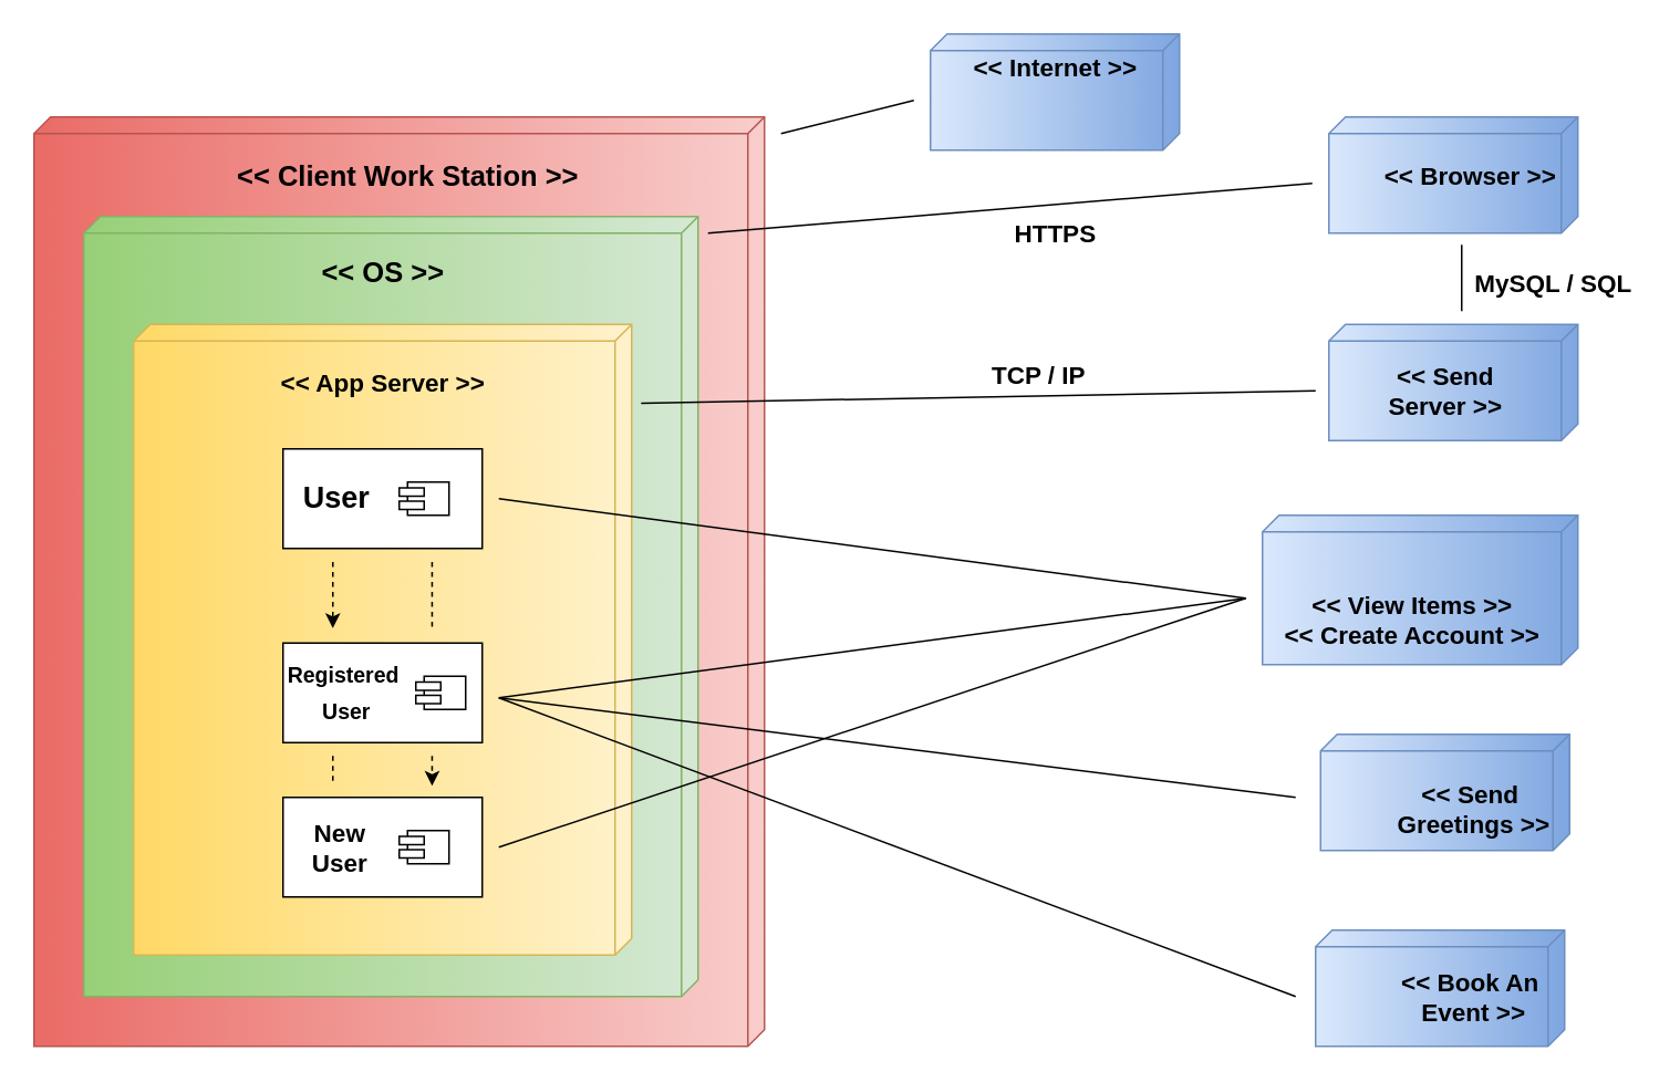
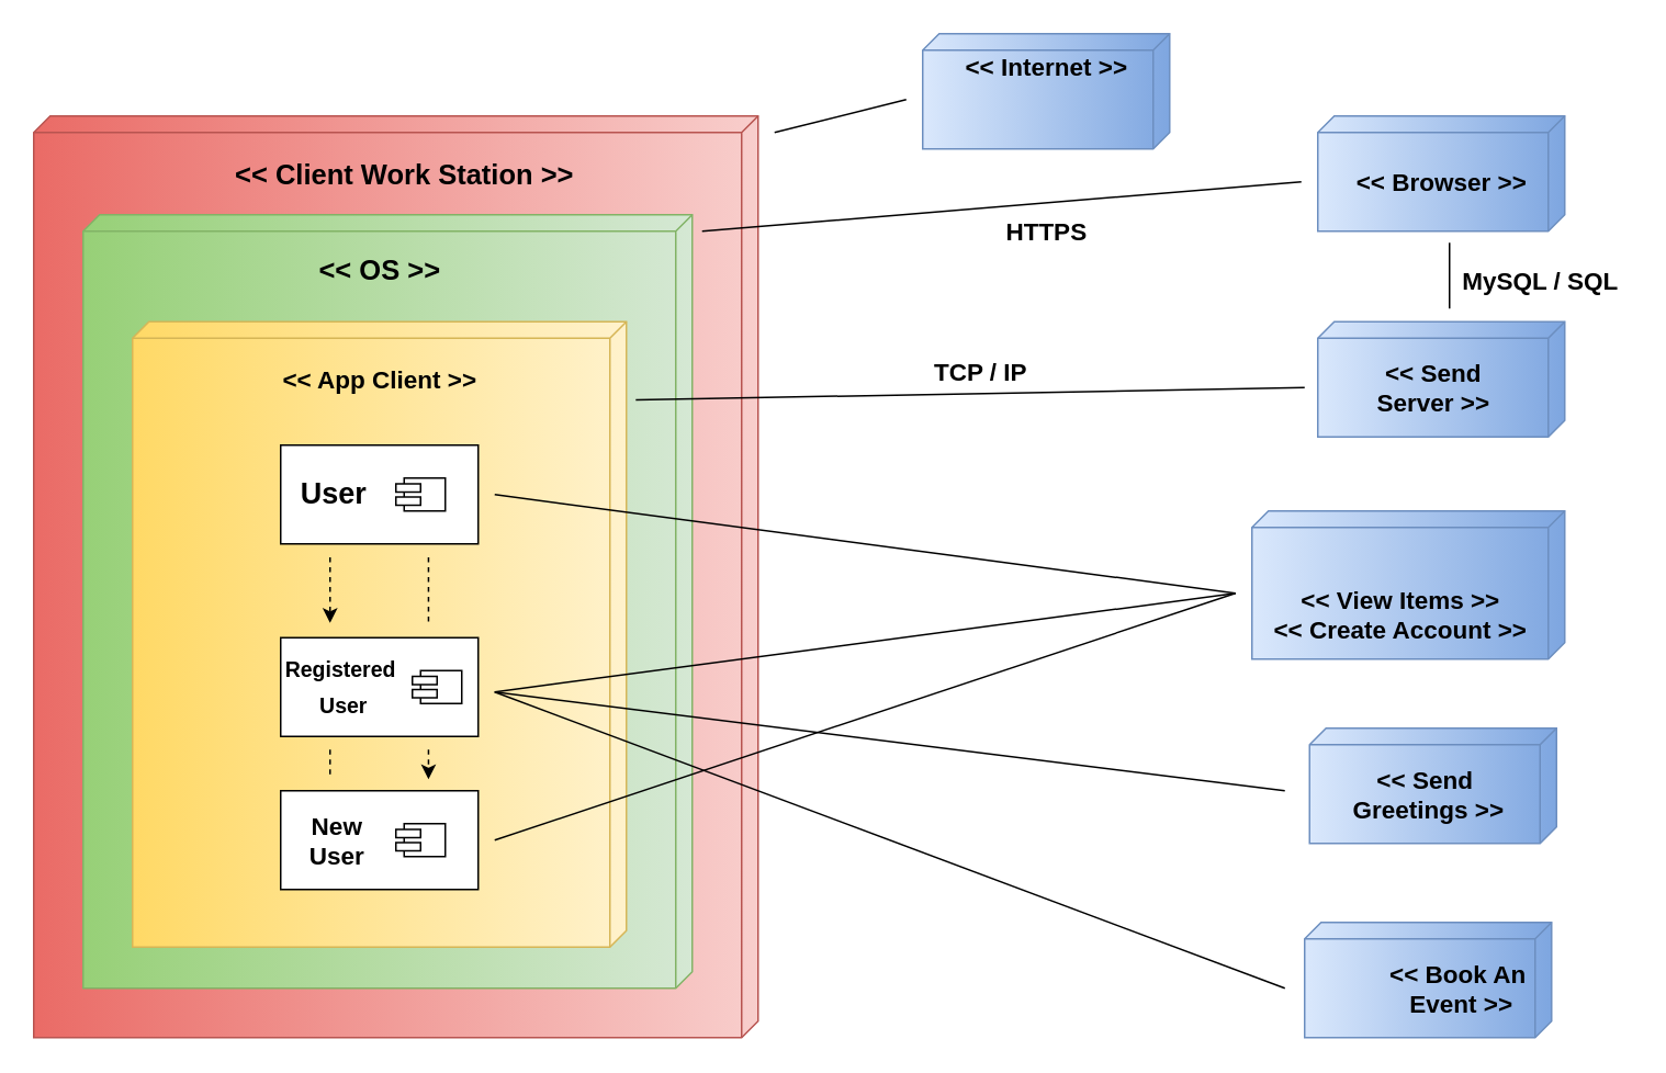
  <mxCell id="0" />
  <mxCell id="1" parent="0" />
  <mxCell id="2" value="" style="verticalAlign=top;align=left;spacingTop=8;spacingLeft=2;spacingRight=12;shape=cube;size=10;direction=south;fontStyle=4;html=1;fillColor=#f8cecc;strokeColor=#b85450;gradientColor=#ea6b66;gradientDirection=south;" parent="1" vertex="1"><mxGeometry x="20" y="70" width="440" height="560" as="geometry" /></mxCell>
  <mxCell id="3" value="" style="verticalAlign=top;align=left;spacingTop=8;spacingLeft=2;spacingRight=12;shape=cube;size=10;direction=south;fontStyle=4;html=1;fillColor=#d5e8d4;gradientColor=#97d077;strokeColor=#82b366;gradientDirection=south;" parent="1" vertex="1"><mxGeometry x="50" y="130" width="370" height="470" as="geometry" /></mxCell>
  <mxCell id="4" value="&lt;font style=&quot;font-size: 17px&quot;&gt;&lt;b&gt;&amp;lt;&amp;lt; Client Work Station &amp;gt;&amp;gt;&lt;/b&gt;&lt;/font&gt;" style="text;html=1;align=center;verticalAlign=middle;resizable=0;points=[];autosize=1;strokeColor=none;fillColor=none;" parent="1" vertex="1"><mxGeometry x="135" y="97" width="220" height="20" as="geometry" /></mxCell>
  <mxCell id="5" value="" style="verticalAlign=top;align=left;spacingTop=8;spacingLeft=2;spacingRight=12;shape=cube;size=10;direction=south;fontStyle=4;html=1;fillColor=#fff2cc;gradientColor=#ffd966;strokeColor=#d6b656;" parent="1" vertex="1"><mxGeometry x="80" y="195" width="300" height="380" as="geometry" /></mxCell>
  <mxCell id="6" value="&lt;b&gt;&amp;lt;&amp;lt; OS &amp;gt;&amp;gt;&lt;/b&gt;" style="text;html=1;align=center;verticalAlign=middle;resizable=0;points=[];autosize=1;strokeColor=none;fillColor=none;fontSize=17;" parent="1" vertex="1"><mxGeometry x="185" y="150" width="90" height="30" as="geometry" /></mxCell>
  <mxCell id="7" value="" style="rounded=0;whiteSpace=wrap;html=1;fontSize=17;" parent="1" vertex="1"><mxGeometry x="170" y="270" width="120" height="60" as="geometry" /></mxCell>
  <mxCell id="8" value="&lt;font style=&quot;font-size: 18px&quot;&gt;&lt;b&gt;User&lt;/b&gt;&lt;/font&gt;" style="text;html=1;align=center;verticalAlign=middle;resizable=0;points=[];autosize=1;strokeColor=none;fillColor=none;fontSize=17;" parent="1" vertex="1"><mxGeometry x="172" y="285" width="60" height="30" as="geometry" /></mxCell>
  <mxCell id="9" value="" style="rounded=0;whiteSpace=wrap;html=1;fontSize=17;" parent="1" vertex="1"><mxGeometry x="170" y="387" width="120" height="60" as="geometry" /></mxCell>
  <mxCell id="10" value="" style="rounded=0;whiteSpace=wrap;html=1;fontSize=17;" parent="1" vertex="1"><mxGeometry x="170" y="480" width="120" height="60" as="geometry" /></mxCell>
  <mxCell id="11" value="&lt;font style=&quot;font-size: 13px&quot;&gt;&lt;b&gt;Registered&amp;nbsp;&lt;br&gt;User&lt;/b&gt;&lt;/font&gt;" style="text;html=1;align=center;verticalAlign=middle;resizable=0;points=[];autosize=1;strokeColor=none;fillColor=none;fontSize=18;" parent="1" vertex="1"><mxGeometry x="163" y="391" width="90" height="50" as="geometry" /></mxCell>
  <mxCell id="12" value="&lt;b&gt;New&lt;br&gt;User&lt;/b&gt;" style="text;html=1;align=center;verticalAlign=middle;resizable=0;points=[];autosize=1;strokeColor=none;fillColor=none;fontSize=15;" parent="1" vertex="1"><mxGeometry x="179" y="490" width="50" height="40" as="geometry" /></mxCell>
- <mxCell id="13" value="&lt;b&gt;&amp;lt;&amp;lt; App Server &amp;gt;&amp;gt;&lt;/b&gt;" style="text;html=1;align=center;verticalAlign=middle;resizable=0;points=[];autosize=1;strokeColor=none;fillColor=none;fontSize=15;" parent="1" vertex="1"><mxGeometry x="160" y="220" width="140" height="20" as="geometry" /></mxCell>
+ <mxCell id="13" value="&lt;b&gt;&amp;lt;&amp;lt; App Client &amp;gt;&amp;gt;&lt;/b&gt;" style="text;html=1;align=center;verticalAlign=middle;resizable=0;points=[];autosize=1;strokeColor=none;fillColor=none;fontSize=15;" parent="1" vertex="1"><mxGeometry x="160" y="220" width="140" height="20" as="geometry" /></mxCell>
  <mxCell id="14" value="" style="verticalAlign=top;align=left;spacingTop=8;spacingLeft=2;spacingRight=12;shape=cube;size=10;direction=south;fontStyle=4;html=1;fontSize=13;gradientDirection=north;fillColor=#dae8fc;strokeColor=#6c8ebf;gradientColor=#7ea6e0;" parent="1" vertex="1"><mxGeometry x="800" y="70" width="150" height="70" as="geometry" /></mxCell>
- <mxCell id="15" value="&lt;font style=&quot;font-size: 15px&quot;&gt;&lt;b&gt;&amp;lt;&amp;lt; Browser &amp;gt;&amp;gt;&lt;/b&gt;&lt;/font&gt;" style="text;html=1;align=center;verticalAlign=middle;resizable=0;points=[];autosize=1;strokeColor=none;fillColor=none;fontSize=13;" parent="1" vertex="1"><mxGeometry x="825" y="95" width="120" height="20" as="geometry" /></mxCell>
+ <mxCell id="15" value="&lt;font style=&quot;font-size: 15px&quot;&gt;&lt;b&gt;&amp;lt;&amp;lt; Browser &amp;gt;&amp;gt;&lt;/b&gt;&lt;/font&gt;" style="text;html=1;align=center;verticalAlign=middle;resizable=0;points=[];autosize=1;strokeColor=none;fillColor=none;fontSize=13;" parent="1" vertex="1"><mxGeometry x="815" y="100" width="120" height="20" as="geometry" /></mxCell>
  <mxCell id="16" value="" style="verticalAlign=top;align=left;spacingTop=8;spacingLeft=2;spacingRight=12;shape=cube;size=10;direction=south;fontStyle=4;html=1;fontSize=13;gradientDirection=north;fillColor=#dae8fc;gradientColor=#7ea6e0;strokeColor=#6c8ebf;" parent="1" vertex="1"><mxGeometry x="560" y="20" width="150" height="70" as="geometry" /></mxCell>
  <mxCell id="17" value="" style="verticalAlign=top;align=left;spacingTop=8;spacingLeft=2;spacingRight=12;shape=cube;size=10;direction=south;fontStyle=4;html=1;fontSize=13;gradientDirection=north;fillColor=#dae8fc;gradientColor=#7ea6e0;strokeColor=#6c8ebf;" parent="1" vertex="1"><mxGeometry x="800" y="195" width="150" height="70" as="geometry" /></mxCell>
  <mxCell id="18" value="&lt;b&gt;&amp;lt;&amp;lt; Send&lt;br&gt;Server &amp;gt;&amp;gt;&lt;/b&gt;" style="text;html=1;align=center;verticalAlign=middle;resizable=0;points=[];autosize=1;strokeColor=none;fillColor=none;fontSize=15;" parent="1" vertex="1"><mxGeometry x="820" y="215" width="100" height="40" as="geometry" /></mxCell>
  <mxCell id="19" value="" style="verticalAlign=top;align=left;spacingTop=8;spacingLeft=2;spacingRight=12;shape=cube;size=10;direction=south;fontStyle=4;html=1;fontSize=13;gradientDirection=north;fillColor=#dae8fc;gradientColor=#7ea6e0;strokeColor=#6c8ebf;" parent="1" vertex="1"><mxGeometry x="760" y="310" width="190" height="90" as="geometry" /></mxCell>
  <mxCell id="20" value="&lt;b&gt;&amp;lt;&amp;lt; View Items &amp;gt;&amp;gt;&lt;br&gt;&amp;lt;&amp;lt; Create Account &amp;gt;&amp;gt;&lt;/b&gt;" style="text;html=1;align=center;verticalAlign=middle;resizable=0;points=[];autosize=1;strokeColor=none;fillColor=none;fontSize=15;" parent="1" vertex="1"><mxGeometry x="765" y="353" width="170" height="40" as="geometry" /></mxCell>
  <mxCell id="21" value="" style="verticalAlign=top;align=left;spacingTop=8;spacingLeft=2;spacingRight=12;shape=cube;size=10;direction=south;fontStyle=4;html=1;fontSize=13;gradientDirection=north;fillColor=#dae8fc;gradientColor=#7ea6e0;strokeColor=#6c8ebf;" parent="1" vertex="1"><mxGeometry x="795" y="442" width="150" height="70" as="geometry" /></mxCell>
- <mxCell id="22" value="&lt;b&gt;&amp;lt;&amp;lt; Send&amp;nbsp;&lt;br&gt;Greetings &amp;gt;&amp;gt;&lt;/b&gt;" style="text;html=1;align=center;verticalAlign=middle;resizable=0;points=[];autosize=1;strokeColor=none;fillColor=none;fontSize=15;" parent="1" vertex="1"><mxGeometry x="832" y="467" width="110" height="40" as="geometry" /></mxCell>
+ <mxCell id="22" value="&lt;b&gt;&amp;lt;&amp;lt; Send&amp;nbsp;&lt;br&gt;Greetings &amp;gt;&amp;gt;&lt;/b&gt;" style="text;html=1;align=center;verticalAlign=middle;resizable=0;points=[];autosize=1;strokeColor=none;fillColor=none;fontSize=15;" parent="1" vertex="1"><mxGeometry x="812" y="462" width="110" height="40" as="geometry" /></mxCell>
  <mxCell id="23" value="" style="verticalAlign=top;align=left;spacingTop=8;spacingLeft=2;spacingRight=12;shape=cube;size=10;direction=south;fontStyle=4;html=1;fontSize=13;gradientDirection=north;fillColor=#dae8fc;gradientColor=#7ea6e0;strokeColor=#6c8ebf;" parent="1" vertex="1"><mxGeometry x="792" y="560" width="150" height="70" as="geometry" /></mxCell>
  <mxCell id="24" value="&lt;b&gt;&amp;lt;&amp;lt; Book An&amp;nbsp;&lt;br&gt;Event &amp;gt;&amp;gt;&lt;/b&gt;" style="text;html=1;align=center;verticalAlign=middle;resizable=0;points=[];autosize=1;strokeColor=none;fillColor=none;fontSize=15;" parent="1" vertex="1"><mxGeometry x="837" y="580" width="100" height="40" as="geometry" /></mxCell>
  <mxCell id="25" value="&lt;b&gt;&amp;lt;&amp;lt; Internet &amp;gt;&amp;gt;&lt;/b&gt;" style="text;html=1;align=center;verticalAlign=middle;resizable=0;points=[];autosize=1;strokeColor=none;fillColor=none;fontSize=15;" parent="1" vertex="1"><mxGeometry x="580" y="30" width="110" height="20" as="geometry" /></mxCell>
  <mxCell id="26" value="" style="endArrow=none;html=1;rounded=0;fontSize=15;" parent="1" edge="1"><mxGeometry width="50" height="50" relative="1" as="geometry"><mxPoint x="300" y="510" as="sourcePoint" /><mxPoint x="750" y="360" as="targetPoint" /></mxGeometry></mxCell>
  <mxCell id="27" value="" style="endArrow=none;html=1;rounded=0;fontSize=15;" parent="1" edge="1"><mxGeometry width="50" height="50" relative="1" as="geometry"><mxPoint x="300" y="420" as="sourcePoint" /><mxPoint x="750" y="360" as="targetPoint" /></mxGeometry></mxCell>
  <mxCell id="28" value="" style="endArrow=none;html=1;rounded=0;fontSize=15;" parent="1" edge="1"><mxGeometry width="50" height="50" relative="1" as="geometry"><mxPoint x="300" y="300" as="sourcePoint" /><mxPoint x="750" y="360" as="targetPoint" /></mxGeometry></mxCell>
  <mxCell id="29" value="" style="endArrow=none;html=1;rounded=0;fontSize=15;" parent="1" edge="1"><mxGeometry width="50" height="50" relative="1" as="geometry"><mxPoint x="300" y="420" as="sourcePoint" /><mxPoint x="780" y="480" as="targetPoint" /></mxGeometry></mxCell>
  <mxCell id="30" value="" style="endArrow=none;html=1;rounded=0;fontSize=15;" parent="1" edge="1"><mxGeometry width="50" height="50" relative="1" as="geometry"><mxPoint x="300" y="420" as="sourcePoint" /><mxPoint x="780" y="600" as="targetPoint" /></mxGeometry></mxCell>
  <mxCell id="31" value="" style="endArrow=none;html=1;rounded=0;fontSize=15;exitX=0.125;exitY=-0.019;exitDx=0;exitDy=0;exitPerimeter=0;" parent="1" source="5" edge="1"><mxGeometry width="50" height="50" relative="1" as="geometry"><mxPoint x="742" y="285" as="sourcePoint" /><mxPoint x="792" y="235" as="targetPoint" /></mxGeometry></mxCell>
  <mxCell id="32" value="" style="endArrow=none;html=1;rounded=0;fontSize=15;" parent="1" edge="1"><mxGeometry width="50" height="50" relative="1" as="geometry"><mxPoint x="426" y="140" as="sourcePoint" /><mxPoint x="790" y="110" as="targetPoint" /></mxGeometry></mxCell>
  <mxCell id="33" value="" style="endArrow=none;html=1;rounded=0;fontSize=15;" parent="1" edge="1"><mxGeometry width="50" height="50" relative="1" as="geometry"><mxPoint x="470" y="80" as="sourcePoint" /><mxPoint x="550" y="60" as="targetPoint" /></mxGeometry></mxCell>
- <mxCell id="34" value="&lt;b&gt;TCP / IP&lt;/b&gt;" style="text;html=1;align=center;verticalAlign=middle;resizable=0;points=[];autosize=1;strokeColor=none;fillColor=none;fontSize=15;" parent="1" vertex="1"><mxGeometry x="590" y="215" width="70" height="20" as="geometry" /></mxCell>
+ <mxCell id="34" value="&lt;b&gt;TCP / IP&lt;/b&gt;" style="text;html=1;align=center;verticalAlign=middle;resizable=0;points=[];autosize=1;strokeColor=none;fillColor=none;fontSize=15;" parent="1" vertex="1"><mxGeometry x="560" y="215" width="70" height="20" as="geometry" /></mxCell>
  <mxCell id="35" value="&lt;b&gt;HTTPS&lt;/b&gt;" style="text;html=1;align=center;verticalAlign=middle;resizable=0;points=[];autosize=1;strokeColor=none;fillColor=none;fontSize=15;rotation=0;" parent="1" vertex="1"><mxGeometry x="605" y="130" width="60" height="20" as="geometry" /></mxCell>
  <mxCell id="36" value="" style="endArrow=none;html=1;rounded=0;fontSize=15;" parent="1" edge="1"><mxGeometry width="50" height="50" relative="1" as="geometry"><mxPoint x="880" y="187" as="sourcePoint" /><mxPoint x="880" y="147" as="targetPoint" /></mxGeometry></mxCell>
  <mxCell id="37" value="&lt;b&gt;MySQL / SQL&lt;/b&gt;" style="text;html=1;align=center;verticalAlign=middle;resizable=0;points=[];autosize=1;strokeColor=none;fillColor=none;fontSize=15;" parent="1" vertex="1"><mxGeometry x="880" y="160" width="110" height="20" as="geometry" /></mxCell>
  <mxCell id="38" value="" style="endArrow=classic;html=1;rounded=0;fontSize=15;dashed=1;exitX=0.395;exitY=0.6;exitDx=0;exitDy=0;exitPerimeter=0;entryX=0.5;entryY=0.6;entryDx=0;entryDy=0;entryPerimeter=0;" parent="1" edge="1"><mxGeometry width="50" height="50" relative="1" as="geometry"><mxPoint x="200" y="338.1" as="sourcePoint" /><mxPoint x="200" y="378" as="targetPoint" /></mxGeometry></mxCell>
  <mxCell id="39" value="" style="endArrow=none;html=1;rounded=0;fontSize=15;dashed=1;exitX=0.395;exitY=0.6;exitDx=0;exitDy=0;exitPerimeter=0;entryX=0.5;entryY=0.6;entryDx=0;entryDy=0;entryPerimeter=0;endFill=0;" parent="1" edge="1"><mxGeometry width="50" height="50" relative="1" as="geometry"><mxPoint x="259.8" y="338.1" as="sourcePoint" /><mxPoint x="259.8" y="378" as="targetPoint" /></mxGeometry></mxCell>
  <mxCell id="40" value="" style="endArrow=classic;html=1;rounded=0;fontSize=15;dashed=1;entryX=0.5;entryY=0.6;entryDx=0;entryDy=0;entryPerimeter=0;" parent="1" edge="1"><mxGeometry width="50" height="50" relative="1" as="geometry"><mxPoint x="259.8" y="455" as="sourcePoint" /><mxPoint x="259.8" y="473" as="targetPoint" /></mxGeometry></mxCell>
  <mxCell id="41" value="" style="endArrow=none;html=1;rounded=0;fontSize=15;dashed=1;entryX=0.5;entryY=0.6;entryDx=0;entryDy=0;entryPerimeter=0;endFill=0;" parent="1" edge="1"><mxGeometry width="50" height="50" relative="1" as="geometry"><mxPoint x="200" y="455" as="sourcePoint" /><mxPoint x="200" y="473" as="targetPoint" /></mxGeometry></mxCell>
  <mxCell id="42" value="" style="rounded=0;whiteSpace=wrap;html=1;" vertex="1" parent="1"><mxGeometry x="245" y="500" width="25" height="20" as="geometry" /></mxCell>
  <mxCell id="43" value="" style="rounded=0;whiteSpace=wrap;html=1;" vertex="1" parent="1"><mxGeometry x="240" y="503.5" width="15" height="5" as="geometry" /></mxCell>
  <mxCell id="44" value="" style="rounded=0;whiteSpace=wrap;html=1;" vertex="1" parent="1"><mxGeometry x="240" y="511.5" width="15" height="5" as="geometry" /></mxCell>
  <mxCell id="45" value="" style="rounded=0;whiteSpace=wrap;html=1;" vertex="1" parent="1"><mxGeometry x="245" y="290" width="25" height="20" as="geometry" /></mxCell>
  <mxCell id="46" value="" style="rounded=0;whiteSpace=wrap;html=1;" vertex="1" parent="1"><mxGeometry x="240" y="293.5" width="15" height="5" as="geometry" /></mxCell>
  <mxCell id="47" value="" style="rounded=0;whiteSpace=wrap;html=1;" vertex="1" parent="1"><mxGeometry x="240" y="301.5" width="15" height="5" as="geometry" /></mxCell>
  <mxCell id="48" value="" style="rounded=0;whiteSpace=wrap;html=1;" vertex="1" parent="1"><mxGeometry x="255" y="407" width="25" height="20" as="geometry" /></mxCell>
  <mxCell id="49" value="" style="rounded=0;whiteSpace=wrap;html=1;" vertex="1" parent="1"><mxGeometry x="250" y="410.5" width="15" height="5" as="geometry" /></mxCell>
  <mxCell id="50" value="" style="rounded=0;whiteSpace=wrap;html=1;" vertex="1" parent="1"><mxGeometry x="250" y="418.5" width="15" height="5" as="geometry" /></mxCell>
